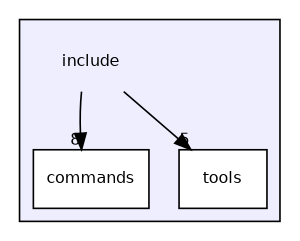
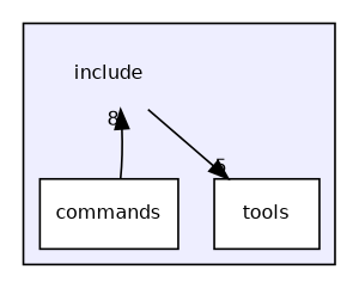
  digraph {
    compound=true
    node [fontname=Helvetica fontsize=10 shape=box color=black fillcolor=white style=filled]
    edge [labeldistance=1.5 labelfontname=Helvetica labelfontsize=10]
    n1 [label=include shape=plaintext color="" fillcolor="" style=""]
    n2 [label=commands]
    n3 [label=tools]
    subgraph cluster_1 {
      bgcolor="#eeeeff"
      pencolor=black
      n1
      n2
      n3
    }
-   n1 -> n2 [headlabel=8]
+   n2 -> n1 [headlabel=8]
    n1 -> n3 [headlabel=5]
  }
